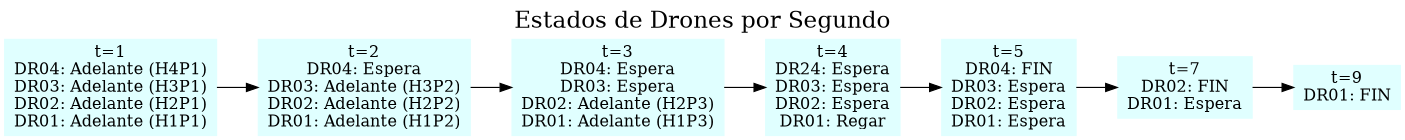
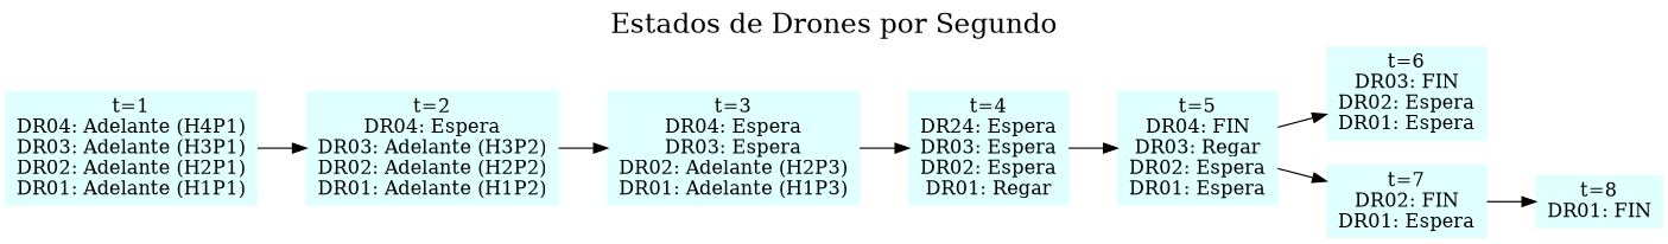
  digraph {
    fontsize=20
    label="Estados de Drones por Segundo"
    labelloc=t
    rankdir=LR
    node [color=lightcyan shape=box style=filled]
    n1 [label="t=1\nDR04: Adelante (H4P1)\nDR03: Adelante (H3P1)\nDR02: Adelante (H2P1)\nDR01: Adelante (H1P1)"]
    n2 [label="t=2\nDR04: Espera\nDR03: Adelante (H3P2)\nDR02: Adelante (H2P2)\nDR01: Adelante (H1P2)"]
    n3 [label="t=3\nDR04: Espera\nDR03: Espera\nDR02: Adelante (H2P3)\nDR01: Adelante (H1P3)"]
    n4 [label="t=4\nDR24: Espera\nDR03: Espera\nDR02: Espera\nDR01: Regar"]
-   n5 [label="t=5\nDR04: FIN\nDR03: Espera\nDR02: Espera\nDR01: Espera"]
+   n5 [label="t=5\nDR04: FIN\nDR03: Regar\nDR02: Espera\nDR01: Espera"]
+   n6 [label="t=6\nDR03: FIN\nDR02: Espera\nDR01: Espera"]
    n7 [label="t=7\nDR02: FIN\nDR01: Espera"]
-   n8 [label="t=9\nDR01: FIN"]
+   n8 [label="t=8\nDR01: FIN"]
    n1 -> n2
    n2 -> n3
    n3 -> n4
    n4 -> n5
+   n5 -> n6
    n5 -> n7
    n7 -> n8
  }
